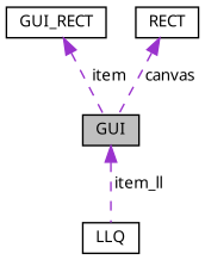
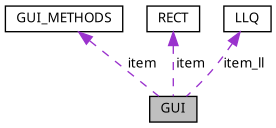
  digraph {
    fontname="Noto Sans"
    node [color=black fillcolor=white fontname="Noto Sans" fontsize=10 shape=record style=filled]
    edge [color=darkorchid3 dir=back fontname="Noto Sans" fontsize=10 labelfontname=Helvetica labelfontsize=10 style=dashed]
    n1 [fillcolor=grey75 fontcolor=black height=0.2 label=GUI width=0.4]
-   n2 [height=0.2 label=GUI_RECT width=0.4]
+   n2 [height=0.2 label=GUI_METHODS width=0.4]
    n3 [height=0.2 label=RECT width=0.4]
    n4 [height=0.2 label=LLQ width=0.4]
    n2 -> n1 [label=" item"]
-   n3 -> n1 [label=" canvas"]
-   n1 -> n4 [label=" item_ll"]
+   n3 -> n1 [label=" item"]
+   n4 -> n1 [label=" item_ll"]
  }
